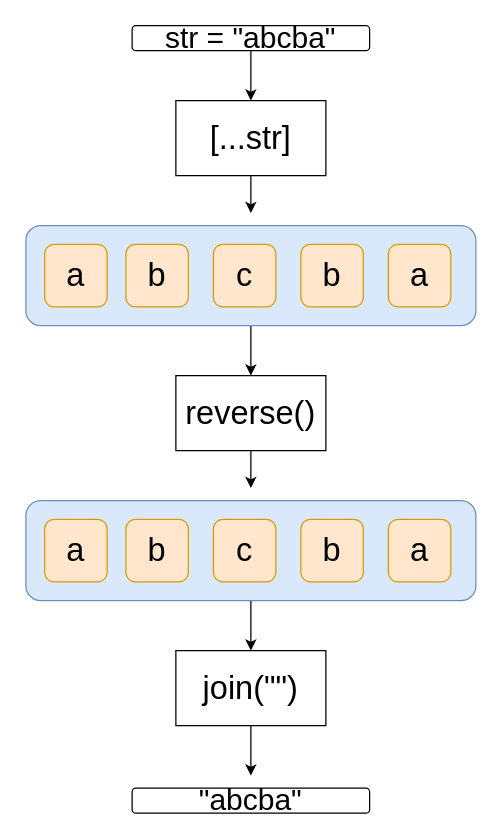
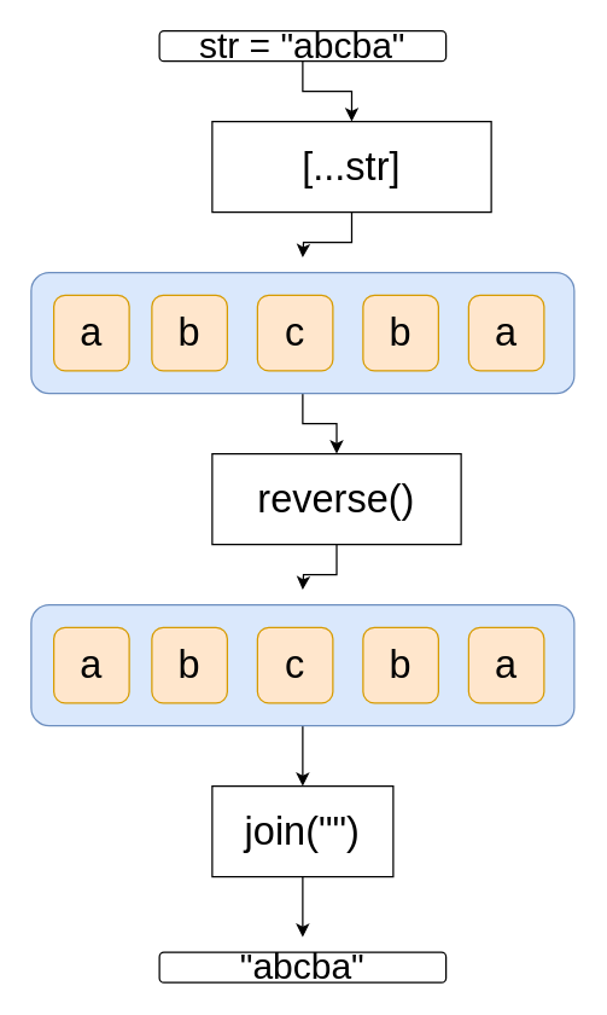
  <mxCell id="0" />
  <mxCell id="1" parent="0" />
  <mxCell id="2" value="" style="edgeStyle=orthogonalEdgeStyle;rounded=0;orthogonalLoop=1;jettySize=auto;html=1;fontSize=26;" edge="1" parent="1" source="3" target="5"><mxGeometry relative="1" as="geometry" /></mxCell>
  <mxCell id="3" value="str = &quot;abcba&quot;" style="text;html=1;strokeColor=#000000;fillColor=none;align=center;verticalAlign=middle;whiteSpace=wrap;rounded=1;fontSize=24;" vertex="1" parent="1"><mxGeometry x="105" y="20" width="190" height="20" as="geometry" /></mxCell>
  <mxCell id="4" style="edgeStyle=orthogonalEdgeStyle;rounded=0;orthogonalLoop=1;jettySize=auto;html=1;fontSize=26;" edge="1" parent="1" source="5"><mxGeometry relative="1" as="geometry"><mxPoint x="200" y="170" as="targetPoint" /></mxGeometry></mxCell>
- <mxCell id="5" value="[...str]" style="rounded=0;whiteSpace=wrap;html=1;fontSize=26;" vertex="1" parent="1"><mxGeometry x="140" y="80" width="120" height="60" as="geometry" /></mxCell>
+ <mxCell id="5" value="[...str]" style="rounded=0;whiteSpace=wrap;html=1;fontSize=26;" vertex="1" parent="1"><mxGeometry x="140" y="80" width="185" height="60" as="geometry" /></mxCell>
  <mxCell id="6" value="" style="edgeStyle=orthogonalEdgeStyle;rounded=0;orthogonalLoop=1;jettySize=auto;html=1;" edge="1" parent="1" source="7" target="14"><mxGeometry relative="1" as="geometry" /></mxCell>
  <mxCell id="7" value="" style="rounded=1;whiteSpace=wrap;html=1;fillColor=#dae8fc;strokeColor=#6c8ebf;fontSize=26;" vertex="1" parent="1"><mxGeometry x="20" y="180" width="360" height="80" as="geometry" /></mxCell>
  <mxCell id="8" value="a" style="rounded=1;whiteSpace=wrap;html=1;fillColor=#ffe6cc;strokeColor=#d79b00;fontSize=26;" vertex="1" parent="1"><mxGeometry x="35" y="195" width="50" height="50" as="geometry" /></mxCell>
  <mxCell id="9" value="b" style="rounded=1;whiteSpace=wrap;html=1;fillColor=#ffe6cc;strokeColor=#d79b00;fontSize=26;" vertex="1" parent="1"><mxGeometry x="100" y="195" width="50" height="50" as="geometry" /></mxCell>
  <mxCell id="10" value="c" style="rounded=1;whiteSpace=wrap;html=1;fillColor=#ffe6cc;strokeColor=#d79b00;fontSize=26;" vertex="1" parent="1"><mxGeometry x="170" y="195" width="50" height="50" as="geometry" /></mxCell>
  <mxCell id="11" value="b" style="rounded=1;whiteSpace=wrap;html=1;fillColor=#ffe6cc;strokeColor=#d79b00;fontSize=26;" vertex="1" parent="1"><mxGeometry x="240" y="195" width="50" height="50" as="geometry" /></mxCell>
  <mxCell id="12" value="a" style="rounded=1;whiteSpace=wrap;html=1;fillColor=#ffe6cc;strokeColor=#d79b00;fontSize=26;" vertex="1" parent="1"><mxGeometry x="310" y="195" width="50" height="50" as="geometry" /></mxCell>
  <mxCell id="13" style="edgeStyle=orthogonalEdgeStyle;rounded=0;orthogonalLoop=1;jettySize=auto;html=1;" edge="1" parent="1" source="14"><mxGeometry relative="1" as="geometry"><mxPoint x="200" y="390" as="targetPoint" /></mxGeometry></mxCell>
- <mxCell id="14" value="reverse()" style="rounded=0;whiteSpace=wrap;html=1;fontSize=26;" vertex="1" parent="1"><mxGeometry x="140" y="300" width="120" height="60" as="geometry" /></mxCell>
+ <mxCell id="14" value="reverse()" style="rounded=0;whiteSpace=wrap;html=1;fontSize=26;" vertex="1" parent="1"><mxGeometry x="140" y="300" width="165" height="60" as="geometry" /></mxCell>
  <mxCell id="15" style="edgeStyle=orthogonalEdgeStyle;rounded=0;orthogonalLoop=1;jettySize=auto;html=1;entryX=0.5;entryY=0;entryDx=0;entryDy=0;" edge="1" parent="1" source="16" target="23"><mxGeometry relative="1" as="geometry" /></mxCell>
  <mxCell id="16" value="" style="rounded=1;whiteSpace=wrap;html=1;fillColor=#dae8fc;strokeColor=#6c8ebf;fontSize=26;" vertex="1" parent="1"><mxGeometry x="20" y="400" width="360" height="80" as="geometry" /></mxCell>
  <mxCell id="17" value="a" style="rounded=1;whiteSpace=wrap;html=1;fillColor=#ffe6cc;strokeColor=#d79b00;fontSize=26;" vertex="1" parent="1"><mxGeometry x="35" y="415" width="50" height="50" as="geometry" /></mxCell>
  <mxCell id="18" value="b" style="rounded=1;whiteSpace=wrap;html=1;fillColor=#ffe6cc;strokeColor=#d79b00;fontSize=26;" vertex="1" parent="1"><mxGeometry x="100" y="415" width="50" height="50" as="geometry" /></mxCell>
  <mxCell id="19" value="c" style="rounded=1;whiteSpace=wrap;html=1;fillColor=#ffe6cc;strokeColor=#d79b00;fontSize=26;" vertex="1" parent="1"><mxGeometry x="170" y="415" width="50" height="50" as="geometry" /></mxCell>
  <mxCell id="20" value="b" style="rounded=1;whiteSpace=wrap;html=1;fillColor=#ffe6cc;strokeColor=#d79b00;fontSize=26;" vertex="1" parent="1"><mxGeometry x="240" y="415" width="50" height="50" as="geometry" /></mxCell>
  <mxCell id="21" value="a" style="rounded=1;whiteSpace=wrap;html=1;fillColor=#ffe6cc;strokeColor=#d79b00;fontSize=26;" vertex="1" parent="1"><mxGeometry x="310" y="415" width="50" height="50" as="geometry" /></mxCell>
  <mxCell id="22" style="edgeStyle=orthogonalEdgeStyle;rounded=0;orthogonalLoop=1;jettySize=auto;html=1;" edge="1" parent="1" source="23"><mxGeometry relative="1" as="geometry"><mxPoint x="200" y="620" as="targetPoint" /></mxGeometry></mxCell>
  <mxCell id="23" value="join(&quot;&quot;)" style="rounded=0;whiteSpace=wrap;html=1;fontSize=26;" vertex="1" parent="1"><mxGeometry x="140" y="520" width="120" height="60" as="geometry" /></mxCell>
  <mxCell id="24" value="&quot;abcba&quot;" style="text;html=1;strokeColor=#000000;fillColor=none;align=center;verticalAlign=middle;whiteSpace=wrap;rounded=1;fontSize=24;" vertex="1" parent="1"><mxGeometry x="105" y="630" width="190" height="20" as="geometry" /></mxCell>
